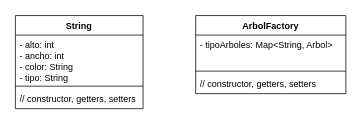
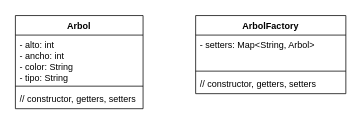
  <mxCell id="0" />
  <mxCell id="1" parent="0" />
- <mxCell id="2" value="String" style="swimlane;fontStyle=1;align=center;verticalAlign=top;childLayout=stackLayout;horizontal=1;startSize=26;horizontalStack=0;resizeParent=1;resizeParentMax=0;resizeLast=0;collapsible=1;marginBottom=0;whiteSpace=wrap;html=1;" vertex="1" parent="1"><mxGeometry x="20" y="20" width="170" height="124" as="geometry" /></mxCell>
+ <mxCell id="2" value="Arbol" style="swimlane;fontStyle=1;align=center;verticalAlign=top;childLayout=stackLayout;horizontal=1;startSize=26;horizontalStack=0;resizeParent=1;resizeParentMax=0;resizeLast=0;collapsible=1;marginBottom=0;whiteSpace=wrap;html=1;" vertex="1" parent="1"><mxGeometry x="20" y="20" width="170" height="124" as="geometry" /></mxCell>
  <mxCell id="3" value="- alto: int&lt;div&gt;- ancho: int&lt;/div&gt;&lt;div&gt;- color: String&lt;/div&gt;&lt;div&gt;- tipo: String&lt;/div&gt;" style="text;strokeColor=none;fillColor=none;align=left;verticalAlign=top;spacingLeft=4;spacingRight=4;overflow=hidden;rotatable=0;points=[[0,0.5],[1,0.5]];portConstraint=eastwest;whiteSpace=wrap;html=1;" vertex="1" parent="2"><mxGeometry y="26" width="170" height="64" as="geometry" /></mxCell>
  <mxCell id="4" value="" style="line;strokeWidth=1;fillColor=none;align=left;verticalAlign=middle;spacingTop=-1;spacingLeft=3;spacingRight=3;rotatable=0;labelPosition=right;points=[];portConstraint=eastwest;strokeColor=inherit;" vertex="1" parent="2"><mxGeometry y="90" width="170" height="8" as="geometry" /></mxCell>
  <mxCell id="5" value="// constructor, getters, setters" style="text;strokeColor=none;fillColor=none;align=left;verticalAlign=top;spacingLeft=4;spacingRight=4;overflow=hidden;rotatable=0;points=[[0,0.5],[1,0.5]];portConstraint=eastwest;whiteSpace=wrap;html=1;" vertex="1" parent="2"><mxGeometry y="98" width="170" height="26" as="geometry" /></mxCell>
  <mxCell id="6" value="ArbolFactory" style="swimlane;fontStyle=1;align=center;verticalAlign=top;childLayout=stackLayout;horizontal=1;startSize=26;horizontalStack=0;resizeParent=1;resizeParentMax=0;resizeLast=0;collapsible=1;marginBottom=0;whiteSpace=wrap;html=1;" vertex="1" parent="1"><mxGeometry x="260" y="20" width="200" height="104" as="geometry" /></mxCell>
- <mxCell id="7" value="- tipoArboles: Map&amp;lt;String, Arbol&amp;gt;" style="text;strokeColor=none;fillColor=none;align=left;verticalAlign=top;spacingLeft=4;spacingRight=4;overflow=hidden;rotatable=0;points=[[0,0.5],[1,0.5]];portConstraint=eastwest;whiteSpace=wrap;html=1;" vertex="1" parent="6"><mxGeometry y="26" width="200" height="44" as="geometry" /></mxCell>
+ <mxCell id="7" value="- setters: Map&amp;lt;String, Arbol&amp;gt;" style="text;strokeColor=none;fillColor=none;align=left;verticalAlign=top;spacingLeft=4;spacingRight=4;overflow=hidden;rotatable=0;points=[[0,0.5],[1,0.5]];portConstraint=eastwest;whiteSpace=wrap;html=1;" vertex="1" parent="6"><mxGeometry y="26" width="200" height="44" as="geometry" /></mxCell>
  <mxCell id="8" value="" style="line;strokeWidth=1;fillColor=none;align=left;verticalAlign=middle;spacingTop=-1;spacingLeft=3;spacingRight=3;rotatable=0;labelPosition=right;points=[];portConstraint=eastwest;strokeColor=inherit;" vertex="1" parent="6"><mxGeometry y="70" width="200" height="8" as="geometry" /></mxCell>
  <mxCell id="9" value="// constructor, getters, setters" style="text;strokeColor=none;fillColor=none;align=left;verticalAlign=top;spacingLeft=4;spacingRight=4;overflow=hidden;rotatable=0;points=[[0,0.5],[1,0.5]];portConstraint=eastwest;whiteSpace=wrap;html=1;" vertex="1" parent="6"><mxGeometry y="78" width="200" height="26" as="geometry" /></mxCell>
